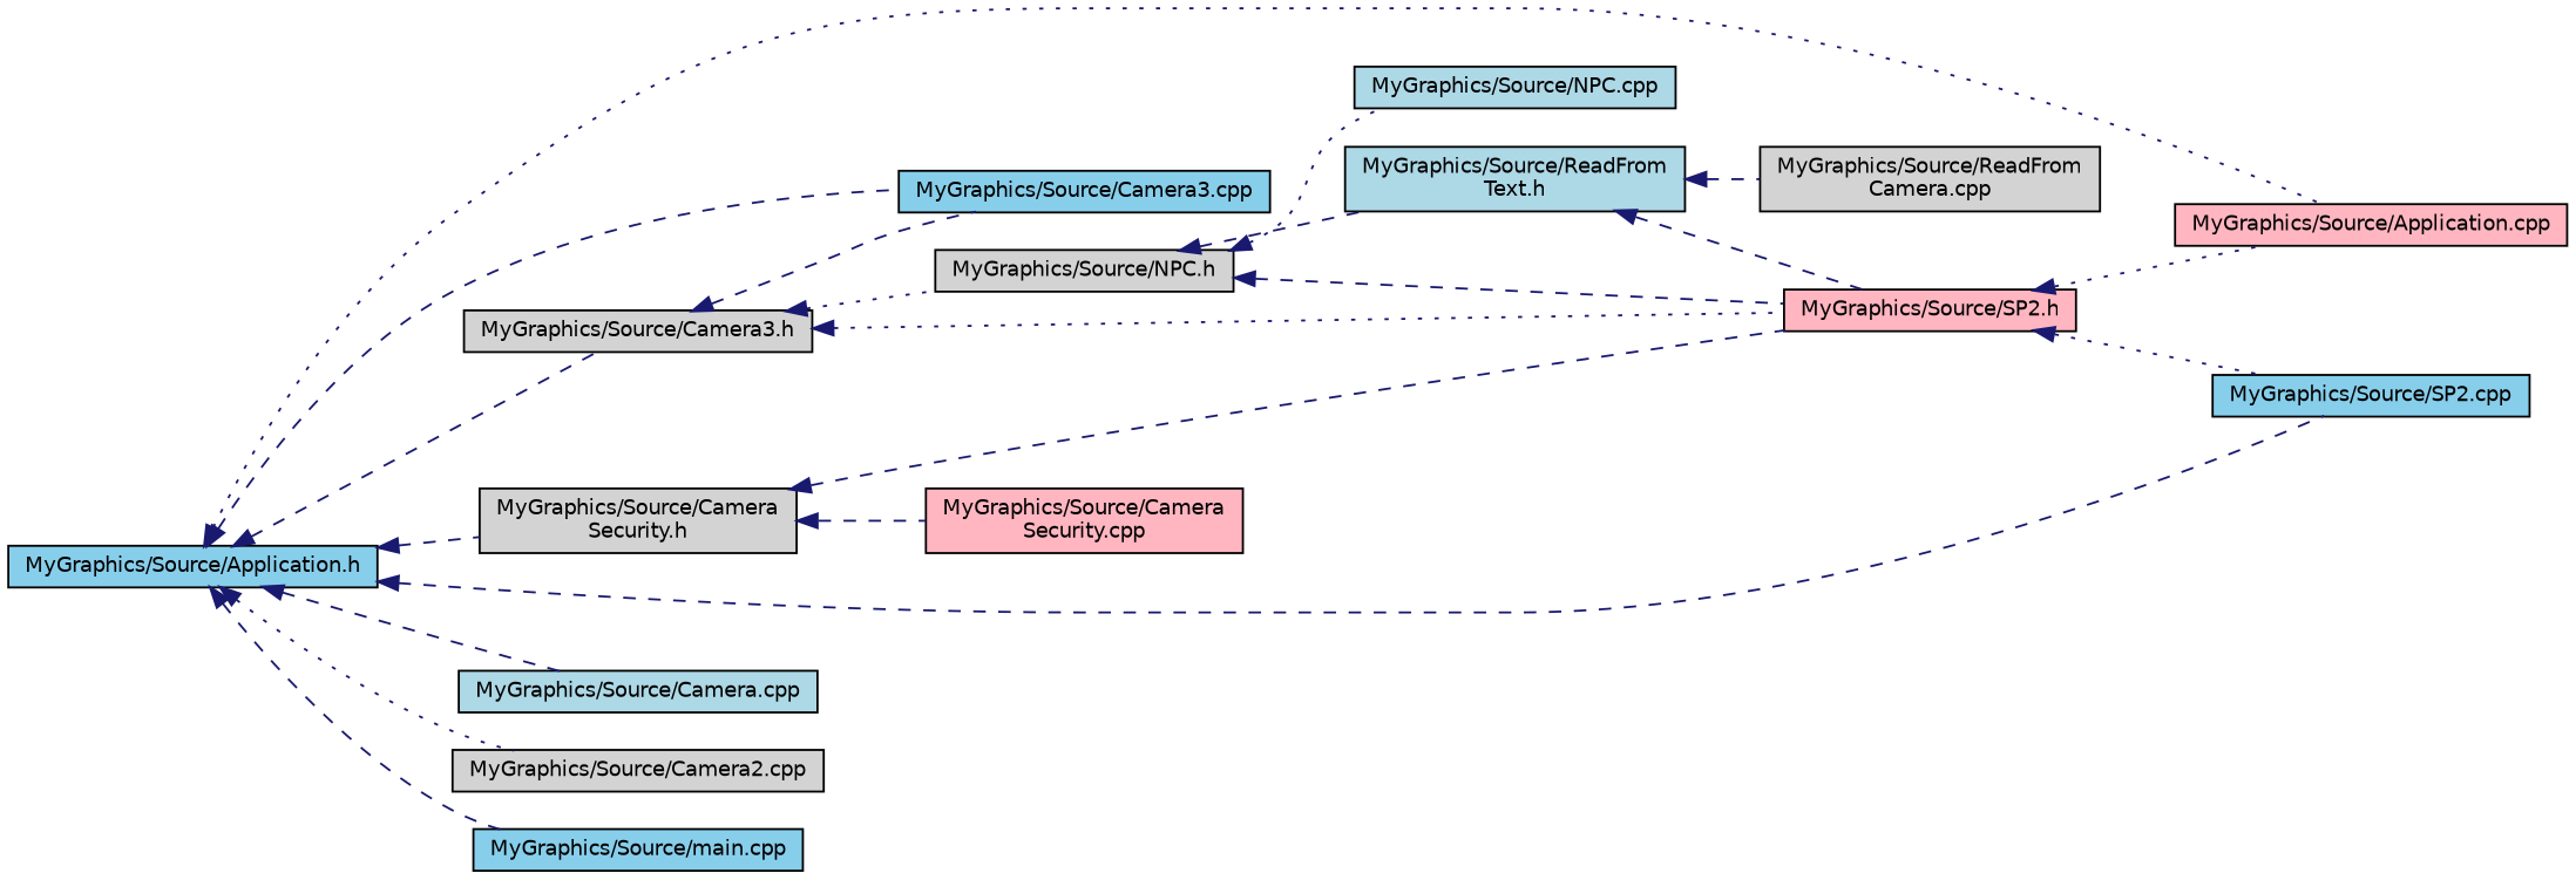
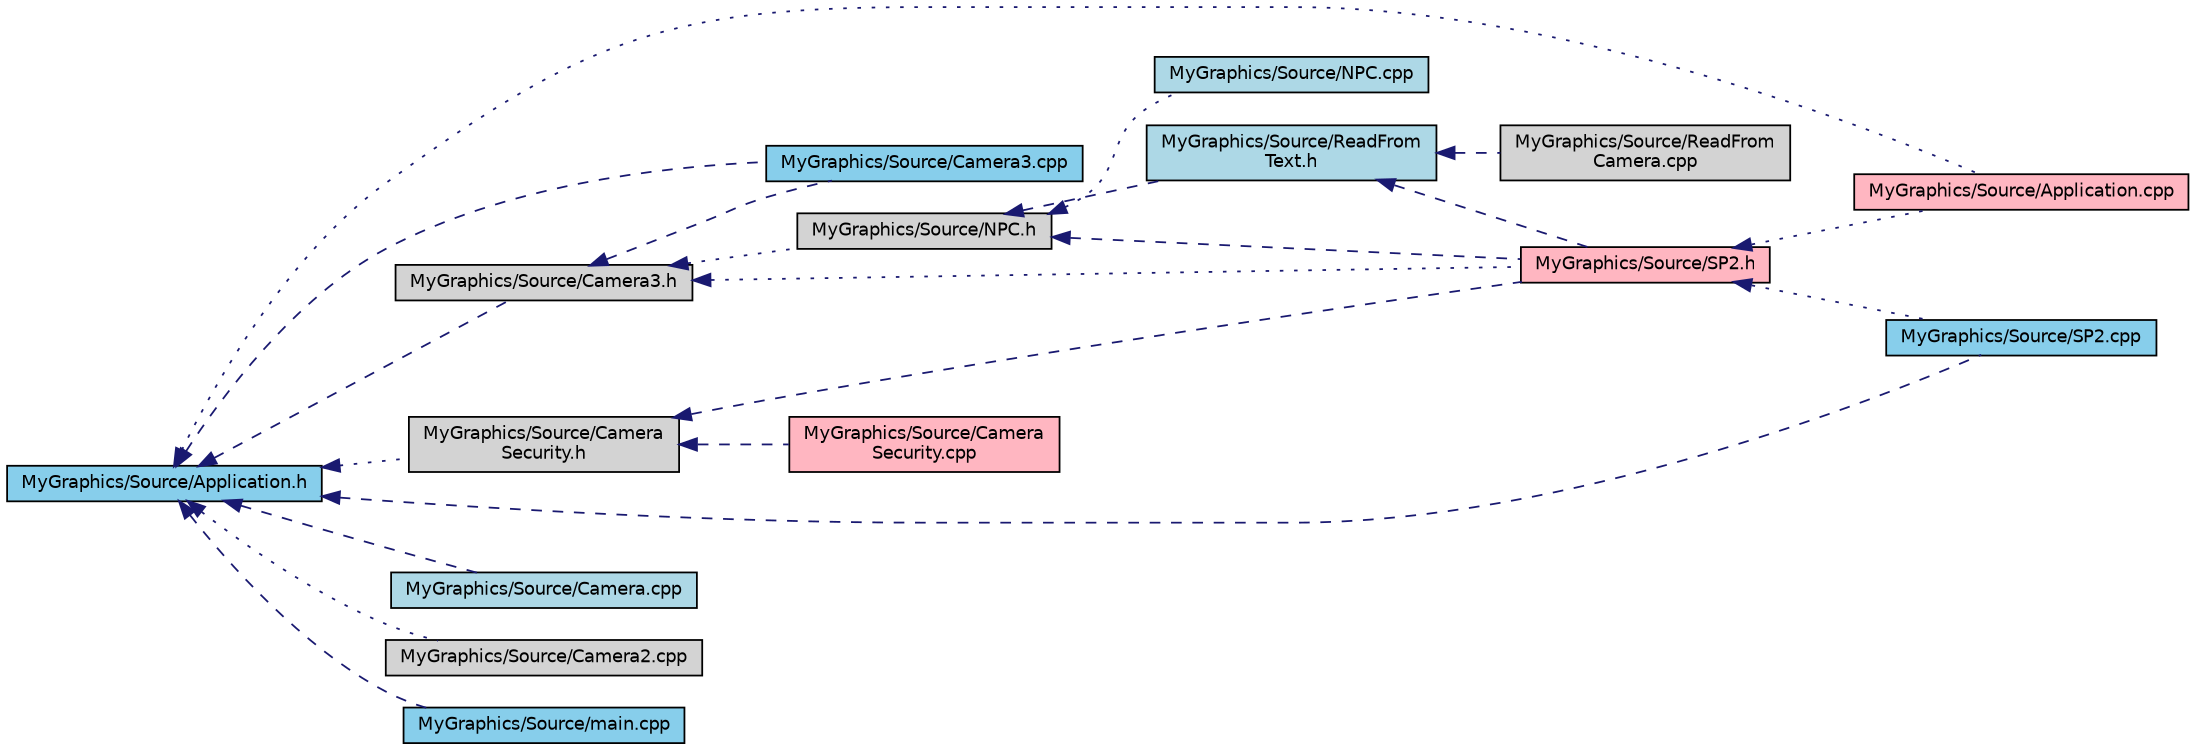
  digraph {
    rankdir=LR
    node [color=black fillcolor=lightgrey fontname=Helvetica fontsize=10 shape=record style=filled]
    edge [color=midnightblue dir=back fontname=Helvetica fontsize=10 labelfontname=Helvetica labelfontsize=10 style=dashed]
    n1 [fillcolor=skyblue fontcolor=black height=0.2 label="MyGraphics/Source/Application.h" width=0.4]
    n2 [fillcolor=lightpink height=0.2 label="MyGraphics/Source/Application.cpp" width=0.4]
    n3 [height=0.2 label="MyGraphics/Source/Camera3.h" width=0.4]
    n4 [fillcolor=skyblue height=0.2 label="MyGraphics/Source/SP2.cpp" width=0.4]
    n5 [fillcolor=skyblue height=0.2 label="MyGraphics/Source/Camera3.cpp" width=0.4]
    n6 [height=0.2 label="MyGraphics/Source/Camera\lSecurity.h" width=0.4]
    n7 [fillcolor=lightblue height=0.2 label="MyGraphics/Source/Camera.cpp" width=0.4]
    n8 [height=0.2 label="MyGraphics/Source/Camera2.cpp" width=0.4]
    n9 [fillcolor=skyblue height=0.2 label="MyGraphics/Source/main.cpp" width=0.4]
    n10 [fillcolor=lightpink height=0.2 label="MyGraphics/Source/SP2.h" width=0.4]
    n11 [height=0.2 label="MyGraphics/Source/NPC.h" width=0.4]
    n12 [fillcolor=lightpink height=0.2 label="MyGraphics/Source/Camera\lSecurity.cpp" width=0.4]
    n13 [fillcolor=lightblue height=0.2 label="MyGraphics/Source/ReadFrom\lText.h" width=0.4]
    n14 [fillcolor=lightblue height=0.2 label="MyGraphics/Source/NPC.cpp" width=0.4]
    n15 [height=0.2 label="MyGraphics/Source/ReadFrom\lCamera.cpp" width=0.4]
    n1 -> n2 [style=dotted]
    n1 -> n3
    n1 -> n4
    n1 -> n5
-   n1 -> n6
+   n1 -> n6 [style=dotted]
    n1 -> n7
    n1 -> n8 [style=dotted]
    n1 -> n9
    n3 -> n5
    n3 -> n10 [style=dotted]
    n3 -> n11 [style=dotted]
    n6 -> n10
    n6 -> n12
    n10 -> n2 [style=dotted]
    n10 -> n4 [style=dotted]
    n11 -> n10
    n11 -> n13
    n11 -> n14 [style=dotted]
    n13 -> n10
    n13 -> n15
  }
